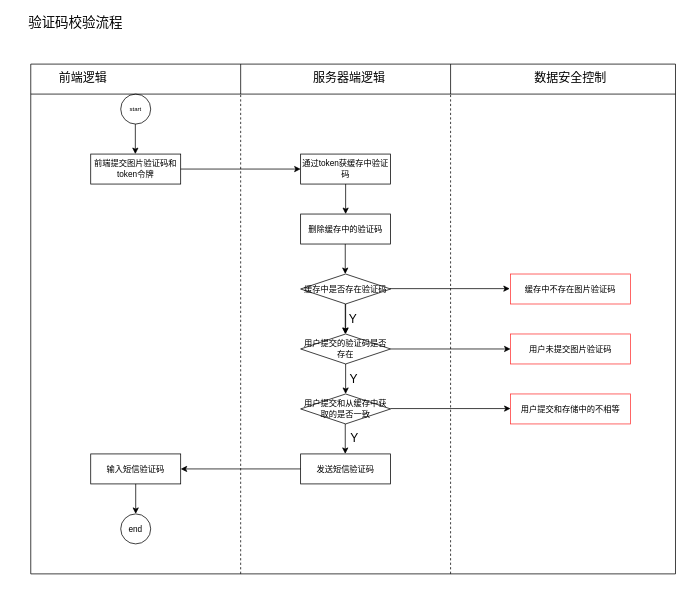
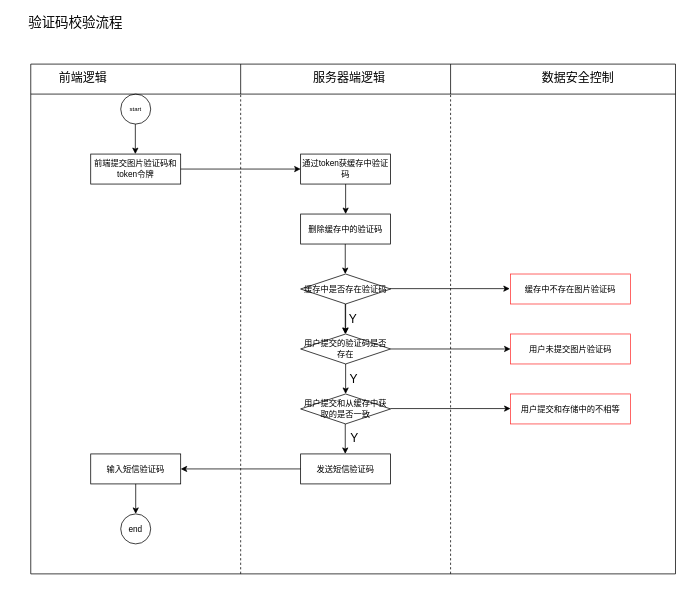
  <mxCell id="0" />
  <mxCell id="1" parent="0" />
  <mxCell id="2" value="验证码校验流程" style="text;html=1;strokeColor=none;fillColor=none;align=center;verticalAlign=middle;whiteSpace=wrap;rounded=0;fontSize=18;" vertex="1" parent="1"><mxGeometry x="20" y="20" width="160" height="20" as="geometry" /></mxCell>
  <mxCell id="3" value="start" style="ellipse;whiteSpace=wrap;html=1;aspect=fixed;fontSize=8;" vertex="1" parent="1"><mxGeometry x="160" y="125" width="40" height="40" as="geometry" /></mxCell>
  <mxCell id="4" value="前端提交图片验证码和token令牌" style="rounded=0;whiteSpace=wrap;html=1;fontSize=11;" vertex="1" parent="1"><mxGeometry x="120" y="205" width="120" height="40" as="geometry" /></mxCell>
  <mxCell id="5" value="通过token获缓存中验证码" style="rounded=0;whiteSpace=wrap;html=1;fontSize=11;" vertex="1" parent="1"><mxGeometry x="400" y="205" width="120" height="40" as="geometry" /></mxCell>
  <mxCell id="6" value="" style="endArrow=none;html=1;fontSize=11;dashed=1;" edge="1" parent="1"><mxGeometry width="50" height="50" relative="1" as="geometry"><mxPoint x="320" y="765" as="sourcePoint" /><mxPoint x="320" y="125" as="targetPoint" /></mxGeometry></mxCell>
  <mxCell id="7" value="" style="endArrow=none;html=1;fontSize=11;dashed=1;" edge="1" parent="1"><mxGeometry width="50" height="50" relative="1" as="geometry"><mxPoint x="600" y="765" as="sourcePoint" /><mxPoint x="600" y="125" as="targetPoint" /></mxGeometry></mxCell>
  <mxCell id="8" value="" style="endArrow=none;html=1;fontSize=11;" edge="1" parent="1"><mxGeometry width="50" height="50" relative="1" as="geometry"><mxPoint x="40" y="765" as="sourcePoint" /><mxPoint x="40" y="125" as="targetPoint" /></mxGeometry></mxCell>
  <mxCell id="9" value="" style="endArrow=classic;html=1;fontSize=11;entryX=0;entryY=0.5;entryDx=0;entryDy=0;exitX=1;exitY=0.5;exitDx=0;exitDy=0;" edge="1" parent="1" source="4" target="5"><mxGeometry width="50" height="50" relative="1" as="geometry"><mxPoint x="240" y="265" as="sourcePoint" /><mxPoint x="290" y="215" as="targetPoint" /></mxGeometry></mxCell>
  <mxCell id="10" value="" style="endArrow=classic;html=1;fontSize=11;" edge="1" parent="1"><mxGeometry width="50" height="50" relative="1" as="geometry"><mxPoint x="179.5" y="165" as="sourcePoint" /><mxPoint x="179.5" y="205" as="targetPoint" /></mxGeometry></mxCell>
  <mxCell id="11" value="" style="edgeStyle=orthogonalEdgeStyle;rounded=0;orthogonalLoop=1;jettySize=auto;html=1;fontSize=11;" edge="1" parent="1" source="12" target="17"><mxGeometry relative="1" as="geometry" /></mxCell>
  <mxCell id="12" value="缓存中是否存在验证码" style="rhombus;whiteSpace=wrap;html=1;fontSize=11;" vertex="1" parent="1"><mxGeometry x="400" y="365" width="120" height="40" as="geometry" /></mxCell>
  <mxCell id="13" value="删除缓存中的验证码" style="rounded=0;whiteSpace=wrap;html=1;fontSize=11;" vertex="1" parent="1"><mxGeometry x="400" y="285" width="120" height="40" as="geometry" /></mxCell>
  <mxCell id="14" value="" style="endArrow=classic;html=1;fontSize=11;" edge="1" parent="1"><mxGeometry width="50" height="50" relative="1" as="geometry"><mxPoint x="460" y="245" as="sourcePoint" /><mxPoint x="460" y="285" as="targetPoint" /></mxGeometry></mxCell>
  <mxCell id="15" value="" style="endArrow=classic;html=1;fontSize=11;" edge="1" parent="1"><mxGeometry width="50" height="50" relative="1" as="geometry"><mxPoint x="459.5" y="325" as="sourcePoint" /><mxPoint x="459.5" y="365" as="targetPoint" /></mxGeometry></mxCell>
  <mxCell id="16" value="" style="endArrow=classic;html=1;fontSize=11;" edge="1" parent="1"><mxGeometry width="50" height="50" relative="1" as="geometry"><mxPoint x="459.5" y="405" as="sourcePoint" /><mxPoint x="459.5" y="445" as="targetPoint" /></mxGeometry></mxCell>
  <mxCell id="17" value="用户提交的验证码是否存在" style="rhombus;whiteSpace=wrap;html=1;fontSize=11;" vertex="1" parent="1"><mxGeometry x="400" y="445" width="120" height="40" as="geometry" /></mxCell>
  <mxCell id="18" value="用户提交和从缓存中获取的是否一致" style="rhombus;whiteSpace=wrap;html=1;fontSize=11;" vertex="1" parent="1"><mxGeometry x="400" y="525" width="120" height="40" as="geometry" /></mxCell>
  <mxCell id="19" value="" style="endArrow=classic;html=1;fontSize=11;" edge="1" parent="1"><mxGeometry width="50" height="50" relative="1" as="geometry"><mxPoint x="460" y="485" as="sourcePoint" /><mxPoint x="460" y="525" as="targetPoint" /></mxGeometry></mxCell>
  <mxCell id="20" value="" style="endArrow=classic;html=1;fontSize=11;" edge="1" parent="1"><mxGeometry width="50" height="50" relative="1" as="geometry"><mxPoint x="459.5" y="565" as="sourcePoint" /><mxPoint x="459.5" y="605" as="targetPoint" /></mxGeometry></mxCell>
  <mxCell id="21" value="发送短信验证码" style="rounded=0;whiteSpace=wrap;html=1;fontSize=11;" vertex="1" parent="1"><mxGeometry x="400" y="605" width="120" height="40" as="geometry" /></mxCell>
  <mxCell id="22" value="输入短信验证码" style="rounded=0;whiteSpace=wrap;html=1;fontSize=11;" vertex="1" parent="1"><mxGeometry x="120" y="605" width="120" height="40" as="geometry" /></mxCell>
  <mxCell id="23" value="" style="endArrow=classic;html=1;fontSize=11;exitX=0;exitY=0.5;exitDx=0;exitDy=0;entryX=1;entryY=0.5;entryDx=0;entryDy=0;" edge="1" parent="1" source="21" target="22"><mxGeometry width="50" height="50" relative="1" as="geometry"><mxPoint x="240" y="625" as="sourcePoint" /><mxPoint x="280" y="535" as="targetPoint" /></mxGeometry></mxCell>
  <mxCell id="24" value="end" style="ellipse;whiteSpace=wrap;html=1;aspect=fixed;fontSize=11;" vertex="1" parent="1"><mxGeometry x="160" y="685" width="40" height="40" as="geometry" /></mxCell>
  <mxCell id="25" value="" style="endArrow=classic;html=1;fontSize=11;" edge="1" parent="1"><mxGeometry width="50" height="50" relative="1" as="geometry"><mxPoint x="180" y="645" as="sourcePoint" /><mxPoint x="180" y="685" as="targetPoint" /></mxGeometry></mxCell>
  <mxCell id="26" value="" style="endArrow=none;html=1;fontSize=11;" edge="1" parent="1"><mxGeometry width="50" height="50" relative="1" as="geometry"><mxPoint x="40" y="125" as="sourcePoint" /><mxPoint x="900" y="125" as="targetPoint" /></mxGeometry></mxCell>
  <mxCell id="27" value="" style="endArrow=none;html=1;fontSize=11;" edge="1" parent="1"><mxGeometry width="50" height="50" relative="1" as="geometry"><mxPoint x="40" y="85" as="sourcePoint" /><mxPoint x="900" y="85" as="targetPoint" /></mxGeometry></mxCell>
  <mxCell id="28" value="" style="endArrow=none;html=1;fontSize=11;" edge="1" parent="1"><mxGeometry width="50" height="50" relative="1" as="geometry"><mxPoint x="320" y="125" as="sourcePoint" /><mxPoint x="320" y="85" as="targetPoint" /></mxGeometry></mxCell>
  <mxCell id="29" value="" style="endArrow=none;html=1;fontSize=11;" edge="1" parent="1"><mxGeometry width="50" height="50" relative="1" as="geometry"><mxPoint x="600" y="125" as="sourcePoint" /><mxPoint x="600" y="85" as="targetPoint" /></mxGeometry></mxCell>
  <mxCell id="30" value="" style="endArrow=none;html=1;fontSize=11;" edge="1" parent="1"><mxGeometry width="50" height="50" relative="1" as="geometry"><mxPoint x="40" y="125" as="sourcePoint" /><mxPoint x="40" y="85" as="targetPoint" /></mxGeometry></mxCell>
  <mxCell id="31" value="" style="endArrow=none;html=1;fontSize=11;" edge="1" parent="1"><mxGeometry width="50" height="50" relative="1" as="geometry"><mxPoint x="900" y="765" as="sourcePoint" /><mxPoint x="900" y="85" as="targetPoint" /></mxGeometry></mxCell>
  <mxCell id="32" value="前端逻辑" style="text;html=1;strokeColor=none;fillColor=none;align=center;verticalAlign=middle;whiteSpace=wrap;rounded=0;fontSize=16;" vertex="1" parent="1"><mxGeometry x="70" y="94" width="80" height="20" as="geometry" /></mxCell>
  <mxCell id="33" value="服务器端逻辑" style="text;html=1;strokeColor=none;fillColor=none;align=center;verticalAlign=middle;whiteSpace=wrap;rounded=0;fontSize=16;" vertex="1" parent="1"><mxGeometry x="410" y="94" width="110" height="20" as="geometry" /></mxCell>
- <mxCell id="34" value="数据安全控制" style="text;html=1;strokeColor=none;fillColor=none;align=center;verticalAlign=middle;whiteSpace=wrap;rounded=0;fontSize=16;" vertex="1" parent="1"><mxGeometry x="705" y="94" width="110" height="20" as="geometry" /></mxCell>
+ <mxCell id="34" value="数据安全控制" style="text;html=1;strokeColor=none;fillColor=none;align=center;verticalAlign=middle;whiteSpace=wrap;rounded=0;fontSize=16;" vertex="1" parent="1"><mxGeometry x="715" y="94" width="110" height="20" as="geometry" /></mxCell>
  <mxCell id="35" value="" style="endArrow=none;html=1;fontSize=11;" edge="1" parent="1"><mxGeometry width="50" height="50" relative="1" as="geometry"><mxPoint x="40" y="765" as="sourcePoint" /><mxPoint x="900" y="765" as="targetPoint" /></mxGeometry></mxCell>
  <mxCell id="36" value="Y" style="text;html=1;strokeColor=none;fillColor=none;align=center;verticalAlign=middle;whiteSpace=wrap;rounded=0;fontSize=16;" vertex="1" parent="1"><mxGeometry x="450" y="415" width="40" height="20" as="geometry" /></mxCell>
  <mxCell id="37" value="Y" style="text;html=1;strokeColor=none;fillColor=none;align=center;verticalAlign=middle;whiteSpace=wrap;rounded=0;fontSize=16;" vertex="1" parent="1"><mxGeometry x="451" y="495" width="40" height="20" as="geometry" /></mxCell>
  <mxCell id="38" value="Y" style="text;html=1;strokeColor=none;fillColor=none;align=center;verticalAlign=middle;whiteSpace=wrap;rounded=0;fontSize=16;" vertex="1" parent="1"><mxGeometry x="452" y="574" width="40" height="20" as="geometry" /></mxCell>
  <mxCell id="39" value="缓存中不存在图片验证码" style="rounded=0;whiteSpace=wrap;html=1;fontSize=11;strokeColor=#FF3333;" vertex="1" parent="1"><mxGeometry x="680" y="365" width="160" height="40" as="geometry" /></mxCell>
  <mxCell id="40" value="" style="endArrow=classic;html=1;fontSize=11;entryX=0;entryY=0.5;entryDx=0;entryDy=0;exitX=1;exitY=0.5;exitDx=0;exitDy=0;" edge="1" parent="1"><mxGeometry width="50" height="50" relative="1" as="geometry"><mxPoint x="519" y="384.5" as="sourcePoint" /><mxPoint x="679" y="384.5" as="targetPoint" /></mxGeometry></mxCell>
  <mxCell id="41" value="用户未提交图片验证码" style="rounded=0;whiteSpace=wrap;html=1;fontSize=11;strokeColor=#FF3333;" vertex="1" parent="1"><mxGeometry x="680" y="445" width="160" height="40" as="geometry" /></mxCell>
  <mxCell id="42" value="" style="endArrow=classic;html=1;fontSize=11;entryX=0;entryY=0.5;entryDx=0;entryDy=0;exitX=1;exitY=0.5;exitDx=0;exitDy=0;" edge="1" parent="1"><mxGeometry width="50" height="50" relative="1" as="geometry"><mxPoint x="520" y="465" as="sourcePoint" /><mxPoint x="680" y="465" as="targetPoint" /></mxGeometry></mxCell>
  <mxCell id="43" value="用户提交和存储中的不相等" style="rounded=0;whiteSpace=wrap;html=1;fontSize=11;strokeColor=#FF3333;" vertex="1" parent="1"><mxGeometry x="680" y="525" width="160" height="40" as="geometry" /></mxCell>
  <mxCell id="44" value="" style="endArrow=classic;html=1;fontSize=11;entryX=0;entryY=0.5;entryDx=0;entryDy=0;exitX=1;exitY=0.5;exitDx=0;exitDy=0;" edge="1" parent="1"><mxGeometry width="50" height="50" relative="1" as="geometry"><mxPoint x="520" y="544.5" as="sourcePoint" /><mxPoint x="680" y="544.5" as="targetPoint" /></mxGeometry></mxCell>
